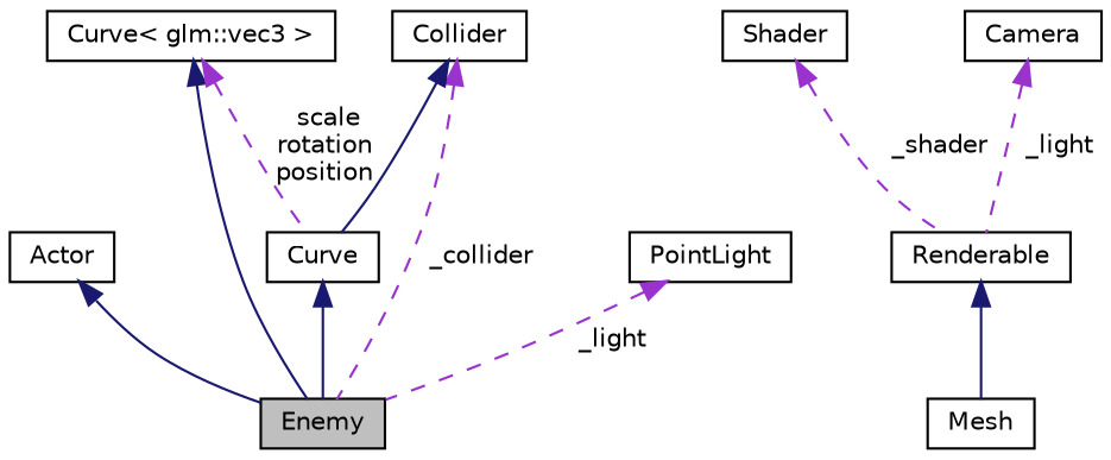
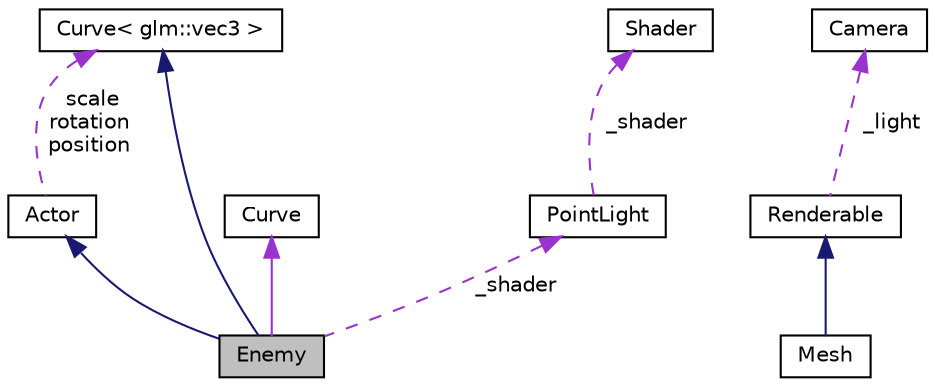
  digraph {
    node [color=black fillcolor=white fontname=Helvetica fontsize=10 shape=record style=filled]
    edge [color=midnightblue dir=back fontname=Helvetica fontsize=10 labelfontname=Helvetica labelfontsize=10 style=solid]
    n1 [fillcolor=grey75 fontcolor=black height=0.2 label=Enemy width=0.4]
    n2 [height=0.2 label=Mesh width=0.4]
    n3 [height=0.2 label=Renderable width=0.4]
    n4 [height=0.2 label=Shader width=0.4]
    n5 [height=0.2 label=Camera width=0.4]
    n6 [height=0.2 label=Actor width=0.4]
    n7 [height=0.2 label="Curve\< glm::vec3 \>" width=0.4]
    n8 [height=0.2 label=Curve width=0.4]
-   n9 [height=0.2 label=Collider width=0.4]
    n10 [height=0.2 label=PointLight width=0.4]
    n3 -> n2
-   n4 -> n3 [color=darkorchid3 label=" _shader" style=dashed]
+   n4 -> n10 [color=darkorchid3 label=" _shader" style=dashed]
    n5 -> n3 [color=darkorchid3 label=" _light" style=dashed]
    n6 -> n1
    n7 -> n1
-   n7 -> n8 [color=darkorchid3 label=" scale\nrotation\nposition" style=dashed]
-   n8 -> n1
-   n9 -> n1 [color=darkorchid3 label=" _collider" style=dashed]
-   n9 -> n8
-   n10 -> n1 [color=darkorchid3 label=" _light" style=dashed]
+   n7 -> n6 [color=darkorchid3 label=" scale\nrotation\nposition" style=dashed]
+   n8 -> n1 [color=darkorchid3]
+   n10 -> n1 [color=darkorchid3 label=" _shader" style=dashed]
  }
